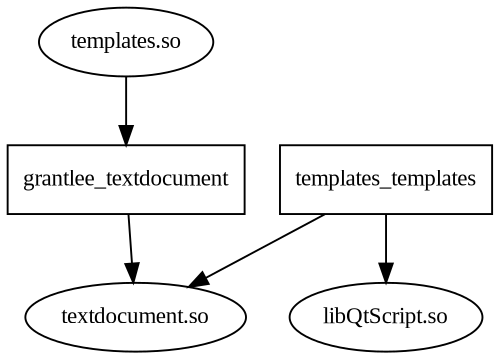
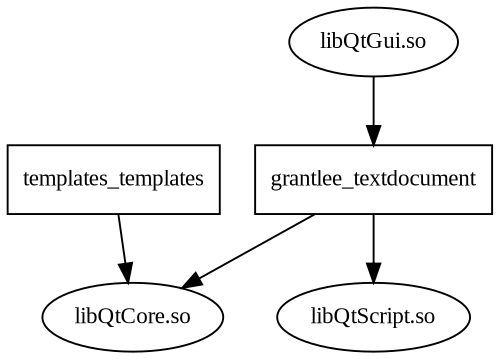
  digraph {
    fontname="Liberation Serif"
    node [fontname="Liberation Serif" fontsize=12 shape=ellipse]
    edge [fontname="Liberation Serif"]
-   n1 [label="textdocument.so"]
-   n2 [label="templates.so"]
+   n1 [label="libQtCore.so"]
+   n2 [label="libQtGui.so"]
    n3 [label=grantlee_textdocument shape=polygon]
    n4 [label="libQtScript.so"]
    n5 [label=templates_templates shape=polygon]
    n2 -> n3
    n3 -> n1
    n5 -> n1
-   n5 -> n4
+   n3 -> n4
  }
